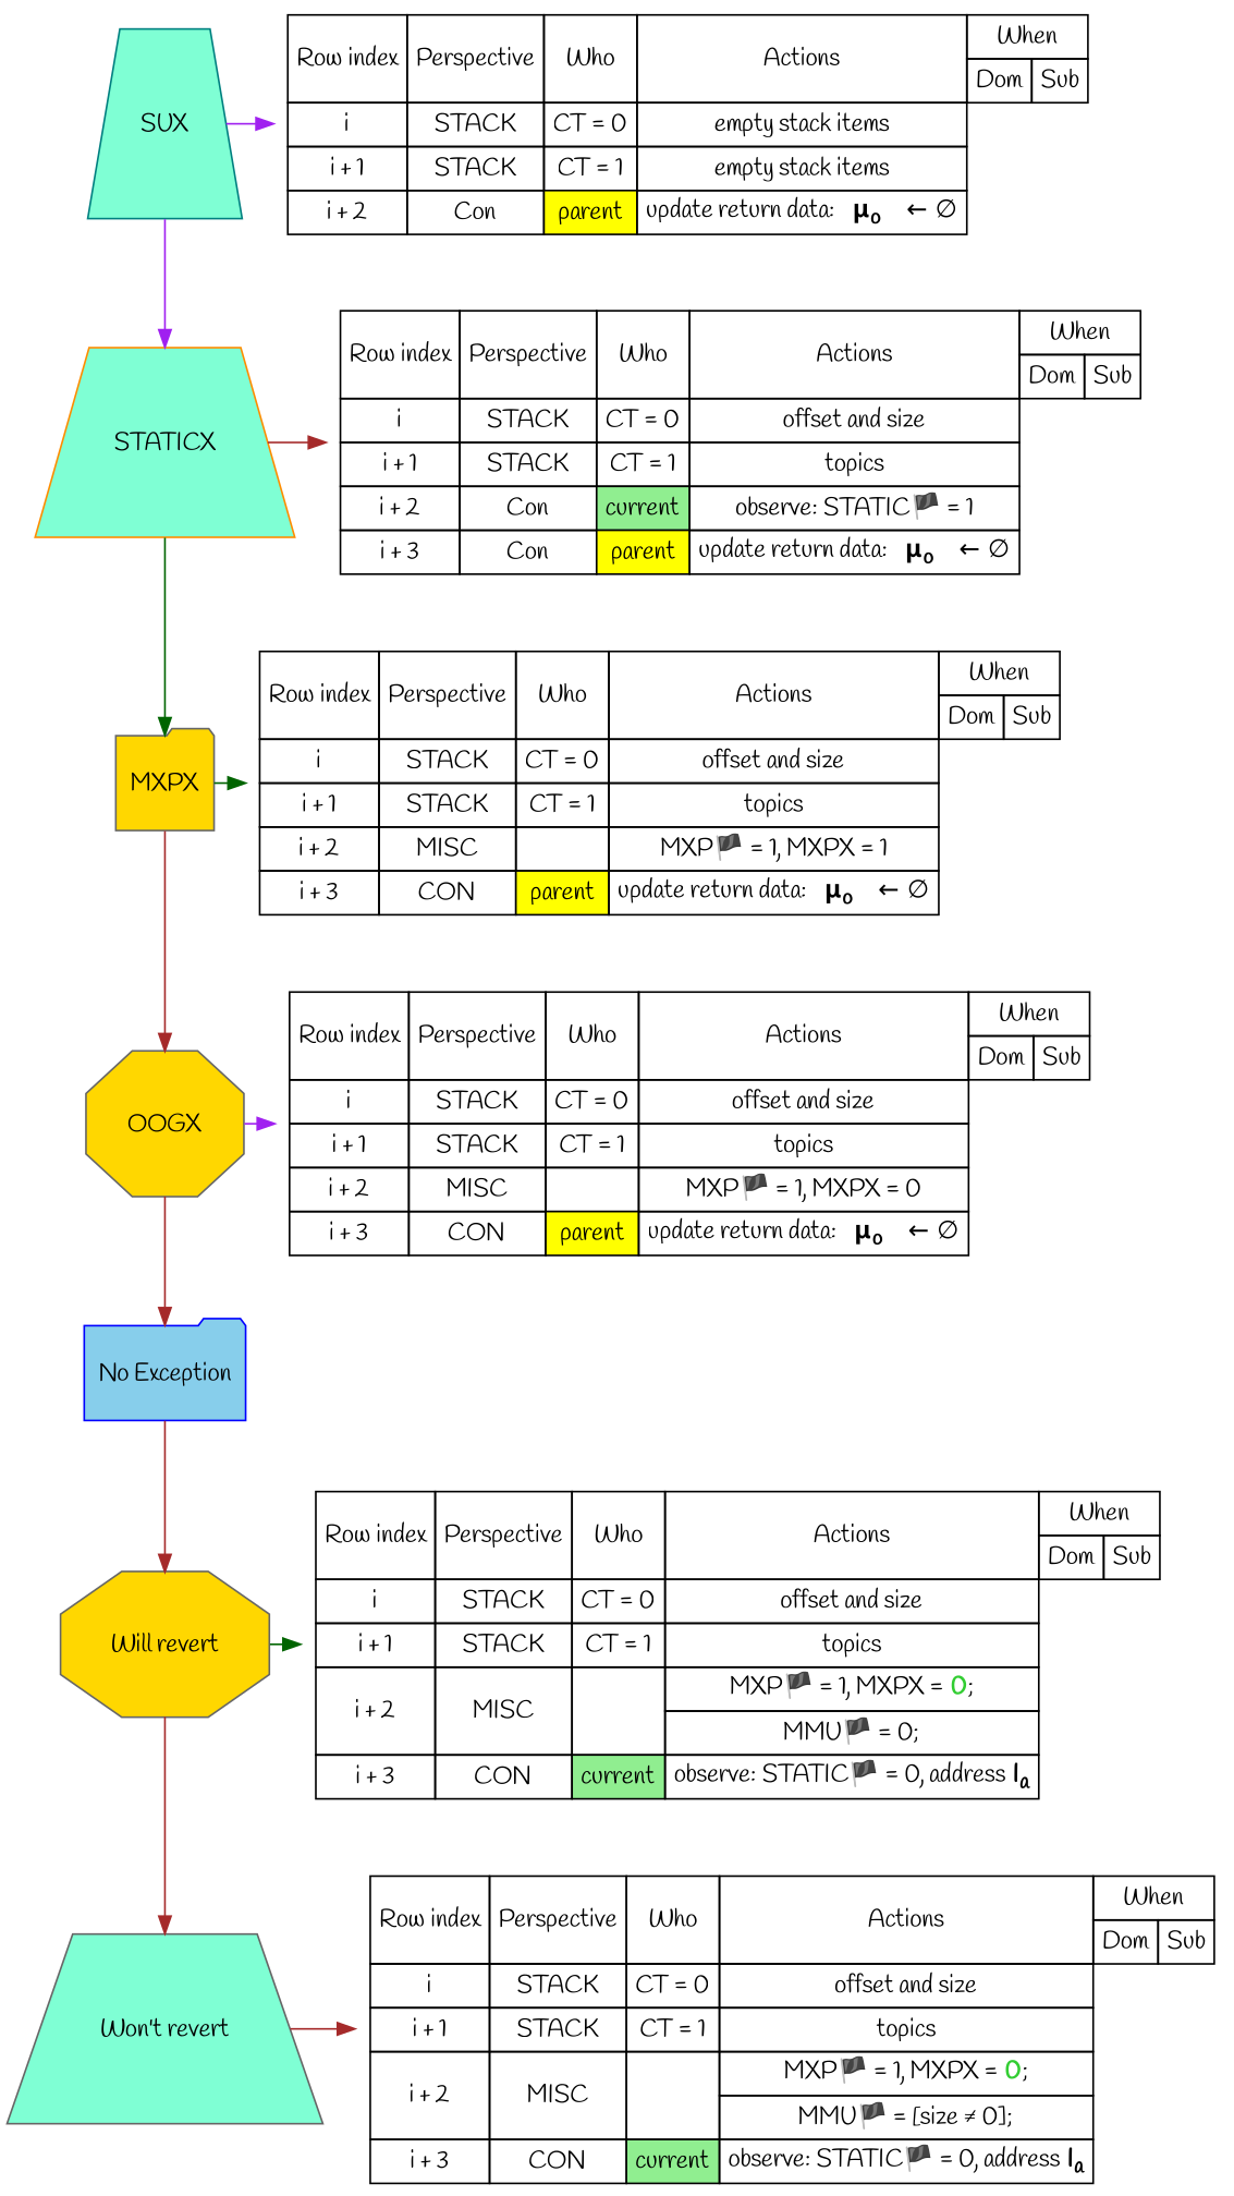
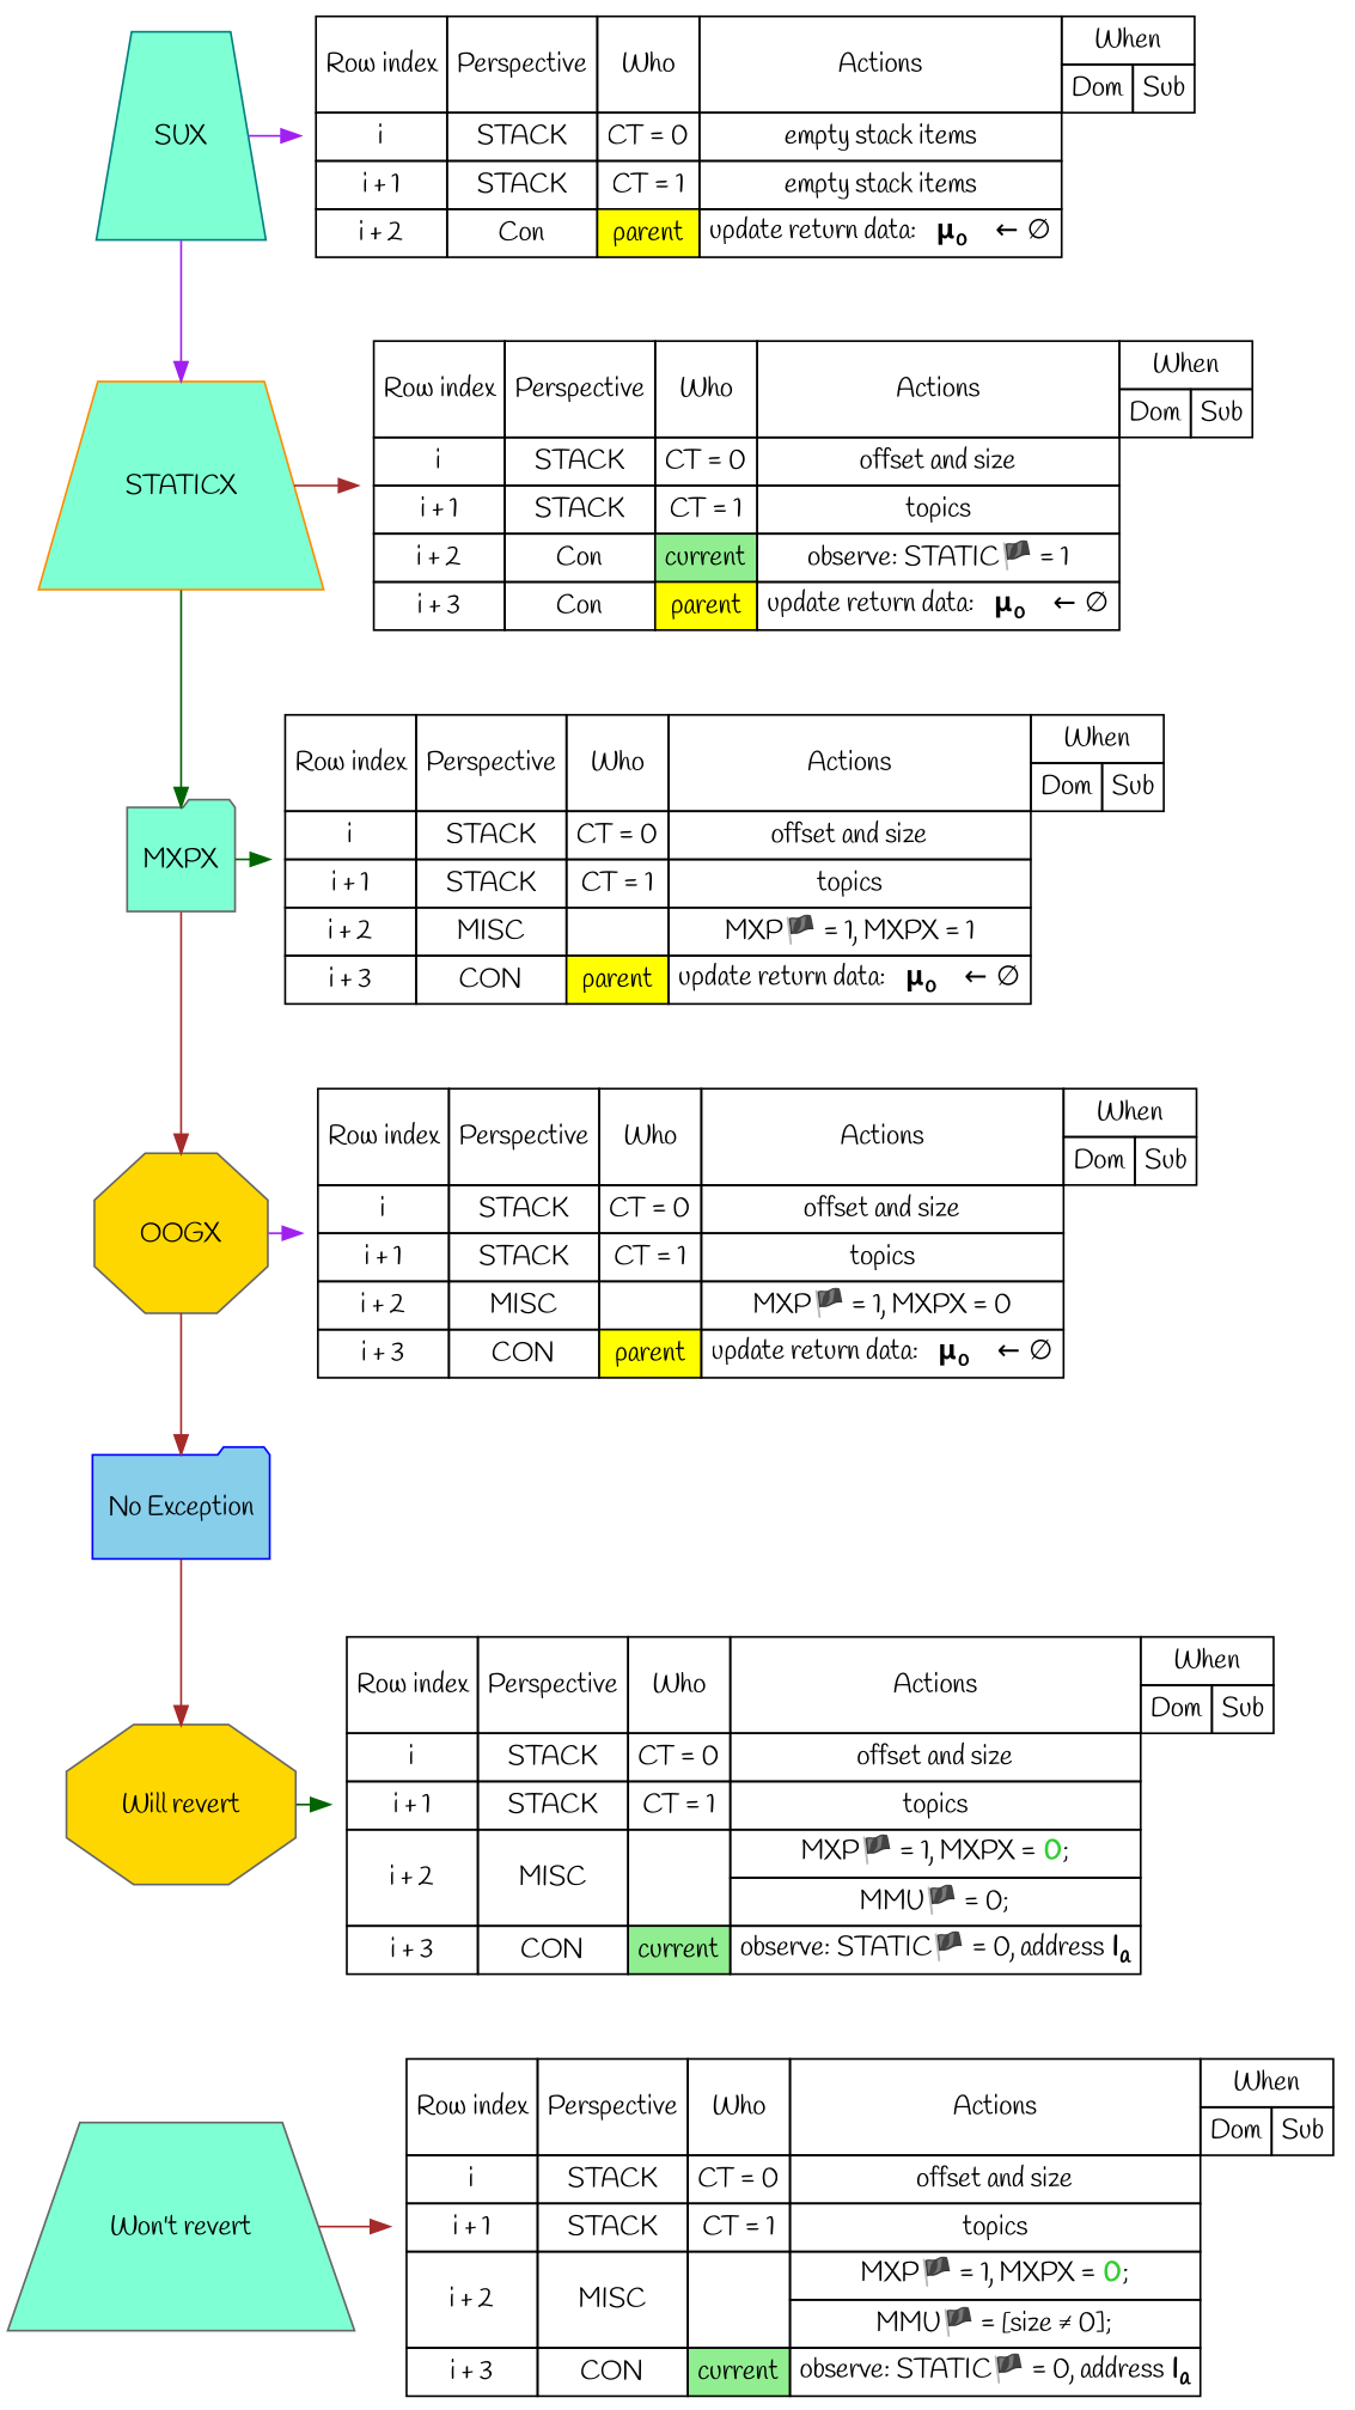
  digraph {
    node [fontname=Handlee shape=plaintext style=filled]
    edge [color=brown fontname=Handlee]
    n1 [color=teal fillcolor=aquamarine label="\nSUX\n " shape=trapezium]
    n2 [label=< <TABLE BORDER="0" CELLBORDER="1" CELLSPACING="0" CELLPADDING="4">   <TR>     <TD ROWSPAN="2">Row index</TD>     <TD ROWSPAN="2">Perspective</TD>     <TD ROWSPAN="2">Who</TD>     <TD ROWSPAN="2" COLSPAN="1">Actions</TD>     <TD ROWSPAN="1" COLSPAN="2">When</TD>   </TR>   <TR>     <TD ROWSPAN="1" COLSPAN="1">Dom</TD>     <TD ROWSPAN="1" COLSPAN="1">Sub</TD>   </TR>   <TR>     <TD>i</TD>     <TD>STACK</TD>     <TD>CT = 0</TD>     <TD>empty stack items</TD>   </TR>   <TR>     <TD>i + 1</TD>     <TD>STACK</TD>     <TD>CT = 1</TD>     <TD>empty stack items</TD>   </TR>   <TR>     <TD>i + 2</TD>     <TD>Con</TD>     <TD BGCOLOR="YELLOW">parent</TD>     <TD COLSPAN="1">update return data: &nbsp; <B>μ<sub>o</sub></B> &shy;&nbsp; ← ∅</TD>   </TR> </TABLE>> style=""]
    n3 [color=darkorange fillcolor=aquamarine label="\nSTATICX\n " shape=trapezium]
    n4 [label=< <TABLE BORDER="0" CELLBORDER="1" CELLSPACING="0" CELLPADDING="4">   <TR>     <TD ROWSPAN="2">Row index</TD>     <TD ROWSPAN="2">Perspective</TD>     <TD ROWSPAN="2">Who</TD>     <TD ROWSPAN="2" COLSPAN="1">Actions</TD>     <TD ROWSPAN="1" COLSPAN="2">When</TD>   </TR>   <TR>     <TD ROWSPAN="1" COLSPAN="1">Dom</TD>     <TD ROWSPAN="1" COLSPAN="1">Sub</TD>   </TR>   <TR>     <TD>i</TD>     <TD>STACK</TD>     <TD>CT = 0</TD>     <TD>offset and size</TD>   </TR>   <TR>     <TD>i + 1</TD>     <TD>STACK</TD>     <TD>CT = 1</TD>     <TD>topics</TD>   </TR>   <TR>     <TD>i + 2</TD>     <TD>Con</TD>     <TD BGCOLOR="LIGHTGREEN">current</TD>     <TD COLSPAN="1">observe: STATIC🏴 = 1</TD>   </TR>   <TR>     <TD>i + 3</TD>     <TD>Con</TD>     <TD BGCOLOR="YELLOW">parent</TD>     <TD COLSPAN="1">update return data: &nbsp; <B>μ<sub>o</sub></B> &shy;&nbsp; ← ∅</TD>   </TR> </TABLE>> style=""]
-   n5 [color=gray40 fillcolor=gold label="\nMXPX\n " shape=folder]
+   n5 [color=gray40 fillcolor=aquamarine label="\nMXPX\n " shape=folder]
    n6 [label=< <TABLE BORDER="0" CELLBORDER="1" CELLSPACING="0" CELLPADDING="4">   <TR>     <TD ROWSPAN="2">Row index</TD>     <TD ROWSPAN="2">Perspective</TD>     <TD ROWSPAN="2">Who</TD>     <TD ROWSPAN="2" COLSPAN="1">Actions</TD>     <TD ROWSPAN="1" COLSPAN="2">When</TD>   </TR>   <TR>     <TD ROWSPAN="1" COLSPAN="1">Dom</TD>     <TD ROWSPAN="1" COLSPAN="1">Sub</TD>   </TR>   <TR>     <TD>i</TD>     <TD>STACK</TD>     <TD>CT = 0</TD>     <TD>offset and size</TD>   </TR>   <TR>     <TD>i + 1</TD>     <TD>STACK</TD>     <TD>CT = 1</TD>     <TD>topics</TD>   </TR>   <TR>     <TD>i + 2</TD>     <TD>MISC</TD>     <TD></TD>     <TD>MXP🏴 = 1, MXPX = 1</TD>   </TR>   <TR>     <TD>i + 3</TD>     <TD>CON</TD>     <TD BGCOLOR="YELLOW">parent</TD>     <TD>update return data: &nbsp; <B>μ<sub>o</sub></B> &shy;&nbsp; ← ∅</TD>   </TR> </TABLE>> style=""]
    n7 [color=gray40 fillcolor=gold label="\nOOGX\n " shape=octagon]
    n8 [label=< <TABLE BORDER="0" CELLBORDER="1" CELLSPACING="0" CELLPADDING="4">   <TR>     <TD ROWSPAN="2">Row index</TD>     <TD ROWSPAN="2">Perspective</TD>     <TD ROWSPAN="2">Who</TD>     <TD ROWSPAN="2" COLSPAN="1">Actions</TD>     <TD ROWSPAN="1" COLSPAN="2">When</TD>   </TR>   <TR>     <TD ROWSPAN="1" COLSPAN="1">Dom</TD>     <TD ROWSPAN="1" COLSPAN="1">Sub</TD>   </TR>   <TR>     <TD>i</TD>     <TD>STACK</TD>     <TD>CT = 0</TD>     <TD>offset and size</TD>   </TR>   <TR>     <TD>i + 1</TD>     <TD>STACK</TD>     <TD>CT = 1</TD>     <TD>topics</TD>   </TR>   <TR>     <TD>i + 2</TD>     <TD>MISC</TD>     <TD></TD>     <TD>MXP🏴 = 1, MXPX = 0</TD>   </TR>   <TR>     <TD>i + 3</TD>     <TD>CON</TD>     <TD BGCOLOR="YELLOW">parent</TD>     <TD>update return data: &nbsp; <B>μ<sub>o</sub></B> &shy;&nbsp; ← ∅</TD>   </TR> </TABLE>> style=""]
    n9 [color=gray40 fillcolor=gold label="\nWill revert\n " shape=octagon]
    n10 [label=< <TABLE BORDER="0" CELLBORDER="1" CELLSPACING="0" CELLPADDING="4">   <TR>     <TD ROWSPAN="2">Row index</TD>     <TD ROWSPAN="2">Perspective</TD>     <TD ROWSPAN="2">Who</TD>     <TD ROWSPAN="2" COLSPAN="1">Actions</TD>     <TD ROWSPAN="1" COLSPAN="2">When</TD>   </TR>   <TR>     <TD ROWSPAN="1" COLSPAN="1">Dom</TD>     <TD ROWSPAN="1" COLSPAN="1">Sub</TD>   </TR>   <TR>     <TD>i</TD>     <TD>STACK</TD>     <TD>CT = 0</TD>     <TD>offset and size</TD>   </TR>   <TR>     <TD>i + 1</TD>     <TD>STACK</TD>     <TD>CT = 1</TD>     <TD>topics</TD>   </TR>   <TR>     <TD ROWSPAN="2">i + 2</TD>     <TD ROWSPAN="2">MISC</TD>     <TD ROWSPAN="2"></TD>     <TD ROWSPAN="1">MXP🏴 = 1, MXPX = <B><FONT COLOR="LIMEGREEN">0</FONT></B>;</TD>   </TR>   <TR>     <TD ROWSPAN="1">MMU🏴 = 0;</TD>   </TR>   <TR>     <TD>i + 3</TD>     <TD>CON</TD>     <TD BGCOLOR="LIGHTGREEN">current</TD>     <TD>observe: STATIC🏴 = 0, address <B>I<sub>a</sub></B></TD>   </TR> </TABLE>> style=""]
    n11 [color=gray40 fillcolor=aquamarine label="\nWon't revert\n " shape=trapezium]
    n12 [label=< <TABLE BORDER="0" CELLBORDER="1" CELLSPACING="0" CELLPADDING="4">   <TR>     <TD ROWSPAN="2">Row index</TD>     <TD ROWSPAN="2">Perspective</TD>     <TD ROWSPAN="2">Who</TD>     <TD ROWSPAN="2" COLSPAN="1">Actions</TD>     <TD ROWSPAN="1" COLSPAN="2">When</TD>   </TR>   <TR>     <TD ROWSPAN="1" COLSPAN="1">Dom</TD>     <TD ROWSPAN="1" COLSPAN="1">Sub</TD>   </TR>   <TR>     <TD>i</TD>     <TD>STACK</TD>     <TD>CT = 0</TD>     <TD>offset and size</TD>   </TR>   <TR>     <TD>i + 1</TD>     <TD>STACK</TD>     <TD>CT = 1</TD>     <TD>topics</TD>   </TR>   <TR>     <TD ROWSPAN="2">i + 2</TD>     <TD ROWSPAN="2">MISC</TD>     <TD ROWSPAN="2"></TD>     <TD ROWSPAN="1">MXP🏴 = 1, MXPX = <B><FONT COLOR="LIMEGREEN">0</FONT></B>;</TD>   </TR>   <TR>     <TD ROWSPAN="1">MMU🏴 = [size ≠ 0];</TD>   </TR>   <TR>     <TD>i + 3</TD>     <TD>CON</TD>     <TD BGCOLOR="LIGHTGREEN">current</TD>     <TD>observe: STATIC🏴 = 0, address <B>I<sub>a</sub></B></TD>   </TR> </TABLE>> style=""]
    n13 [color=blue fillcolor=skyblue label="\nNo Exception\n " shape=folder]
    subgraph sub_1 {
      rank=same
      n1
      n2
    }
    subgraph sub_2 {
      rank=same
      n3
      n4
    }
    subgraph sub_3 {
      rank=same
      n5
      n6
    }
    subgraph sub_4 {
      rank=same
      n7
      n8
    }
    subgraph sub_5 {
      rank=same
      n9
      n10
    }
    subgraph sub_6 {
      rank=same
      n11
      n12
    }
    n1 -> n2 [color=purple]
    n1 -> n3 [color=purple]
    n3 -> n4
    n3 -> n5 [color=darkgreen]
    n5 -> n6 [color=darkgreen]
    n5 -> n7
    n7 -> n8 [color=purple]
    n7 -> n13
    n9 -> n10 [color=darkgreen]
-   n9 -> n11
    n11 -> n12
    n13 -> n9
  }
